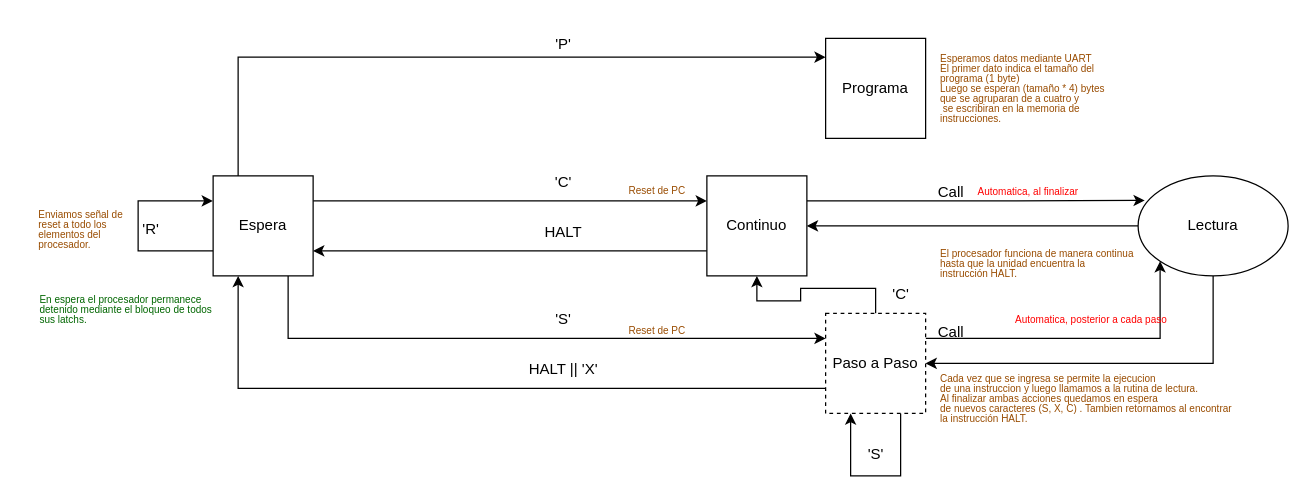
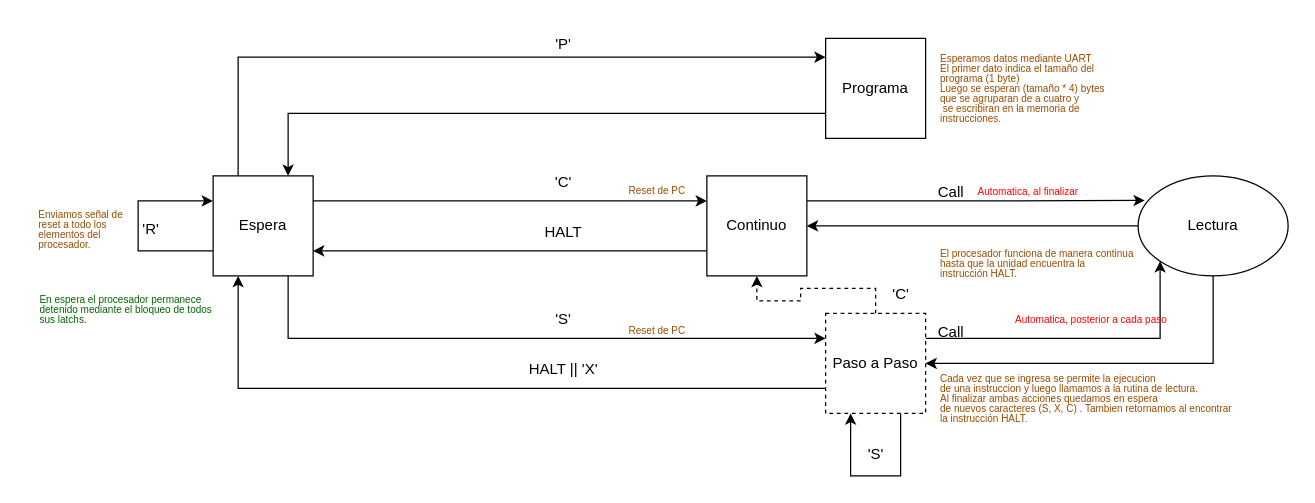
  <mxCell id="0" />
  <mxCell id="1" parent="0" />
  <mxCell id="2" style="edgeStyle=orthogonalEdgeStyle;rounded=0;orthogonalLoop=1;jettySize=auto;html=1;exitX=0.25;exitY=0;exitDx=0;exitDy=0;" edge="1" parent="1" source="6"><mxGeometry relative="1" as="geometry"><mxPoint x="660" y="45" as="targetPoint" /><Array as="points"><mxPoint x="190" y="45" /></Array></mxGeometry></mxCell>
  <mxCell id="3" style="edgeStyle=orthogonalEdgeStyle;rounded=0;orthogonalLoop=1;jettySize=auto;html=1;exitX=1;exitY=0.25;exitDx=0;exitDy=0;entryX=0;entryY=0.25;entryDx=0;entryDy=0;" edge="1" parent="1" source="6" target="11"><mxGeometry relative="1" as="geometry" /></mxCell>
  <mxCell id="4" style="edgeStyle=orthogonalEdgeStyle;rounded=0;orthogonalLoop=1;jettySize=auto;html=1;exitX=0.75;exitY=1;exitDx=0;exitDy=0;entryX=0;entryY=0.25;entryDx=0;entryDy=0;" edge="1" parent="1" source="6" target="15"><mxGeometry relative="1" as="geometry" /></mxCell>
  <mxCell id="5" style="edgeStyle=orthogonalEdgeStyle;rounded=0;orthogonalLoop=1;jettySize=auto;html=1;exitX=0;exitY=0.75;exitDx=0;exitDy=0;" edge="1" parent="1" source="6"><mxGeometry relative="1" as="geometry"><mxPoint x="169.793" y="160" as="targetPoint" /><Array as="points"><mxPoint x="110" y="200" /><mxPoint x="110" y="160" /></Array></mxGeometry></mxCell>
  <mxCell id="6" value="Espera" style="whiteSpace=wrap;html=1;aspect=fixed;" vertex="1" parent="1"><mxGeometry x="170" y="140" width="80" height="80" as="geometry" /></mxCell>
+ <mxCell id="7" style="edgeStyle=orthogonalEdgeStyle;rounded=0;orthogonalLoop=1;jettySize=auto;html=1;exitX=0;exitY=0.75;exitDx=0;exitDy=0;entryX=0.75;entryY=0;entryDx=0;entryDy=0;" edge="1" parent="1" source="8" target="6"><mxGeometry relative="1" as="geometry"><Array as="points"><mxPoint x="230" y="90" /></Array></mxGeometry></mxCell>
  <mxCell id="8" value="Programa" style="whiteSpace=wrap;html=1;aspect=fixed;" vertex="1" parent="1"><mxGeometry x="660" y="30" width="80" height="80" as="geometry" /></mxCell>
  <mxCell id="9" style="edgeStyle=orthogonalEdgeStyle;rounded=0;orthogonalLoop=1;jettySize=auto;html=1;exitX=0;exitY=0.75;exitDx=0;exitDy=0;entryX=1;entryY=0.75;entryDx=0;entryDy=0;" edge="1" parent="1" source="11" target="6"><mxGeometry relative="1" as="geometry" /></mxCell>
  <mxCell id="10" style="edgeStyle=orthogonalEdgeStyle;rounded=0;orthogonalLoop=1;jettySize=auto;html=1;exitX=1;exitY=0.25;exitDx=0;exitDy=0;entryX=0.044;entryY=0.246;entryDx=0;entryDy=0;entryPerimeter=0;" edge="1" parent="1" source="11" target="23"><mxGeometry relative="1" as="geometry" /></mxCell>
  <mxCell id="11" value="Continuo" style="whiteSpace=wrap;html=1;aspect=fixed;" vertex="1" parent="1"><mxGeometry x="565" y="140" width="80" height="80" as="geometry" /></mxCell>
  <mxCell id="12" style="edgeStyle=orthogonalEdgeStyle;rounded=0;orthogonalLoop=1;jettySize=auto;html=1;exitX=0;exitY=0.75;exitDx=0;exitDy=0;entryX=0.25;entryY=1;entryDx=0;entryDy=0;" edge="1" parent="1" source="15" target="6"><mxGeometry relative="1" as="geometry" /></mxCell>
  <mxCell id="13" style="edgeStyle=orthogonalEdgeStyle;rounded=0;orthogonalLoop=1;jettySize=auto;html=1;exitX=1;exitY=0.25;exitDx=0;exitDy=0;entryX=0;entryY=1;entryDx=0;entryDy=0;" edge="1" parent="1" source="15" target="23"><mxGeometry relative="1" as="geometry" /></mxCell>
- <mxCell id="14" style="edgeStyle=orthogonalEdgeStyle;rounded=0;orthogonalLoop=1;jettySize=auto;html=1;exitX=0.5;exitY=0;exitDx=0;exitDy=0;entryX=0.5;entryY=1;entryDx=0;entryDy=0;" edge="1" parent="1" source="15" target="11"><mxGeometry relative="1" as="geometry" /></mxCell>
+ <mxCell id="14" style="edgeStyle=orthogonalEdgeStyle;rounded=0;orthogonalLoop=1;jettySize=auto;html=1;exitX=0.5;exitY=0;exitDx=0;exitDy=0;entryX=0.5;entryY=1;entryDx=0;entryDy=0;dashed=1;" edge="1" parent="1" source="15" target="11"><mxGeometry relative="1" as="geometry" /></mxCell>
  <mxCell id="15" value="Paso a Paso" style="whiteSpace=wrap;html=1;aspect=fixed;dashed=1;" vertex="1" parent="1"><mxGeometry x="660" y="250" width="80" height="80" as="geometry" /></mxCell>
  <mxCell id="16" value="'P'" style="text;html=1;align=center;verticalAlign=middle;resizable=0;points=[];autosize=1;strokeColor=none;fillColor=none;" vertex="1" parent="1"><mxGeometry x="430" y="20" width="40" height="30" as="geometry" /></mxCell>
  <mxCell id="17" value="'C'" style="text;html=1;align=center;verticalAlign=middle;resizable=0;points=[];autosize=1;strokeColor=none;fillColor=none;" vertex="1" parent="1"><mxGeometry x="430" y="130" width="40" height="30" as="geometry" /></mxCell>
  <mxCell id="18" value="HALT" style="text;html=1;align=center;verticalAlign=middle;resizable=0;points=[];autosize=1;strokeColor=none;fillColor=none;" vertex="1" parent="1"><mxGeometry x="425" y="170" width="50" height="30" as="geometry" /></mxCell>
  <mxCell id="19" value="'S'" style="text;html=1;align=center;verticalAlign=middle;resizable=0;points=[];autosize=1;strokeColor=none;fillColor=none;" vertex="1" parent="1"><mxGeometry x="430" y="240" width="40" height="30" as="geometry" /></mxCell>
  <mxCell id="20" value="HALT || 'X'" style="text;html=1;align=center;verticalAlign=middle;resizable=0;points=[];autosize=1;strokeColor=none;fillColor=none;" vertex="1" parent="1"><mxGeometry x="410" y="280" width="80" height="30" as="geometry" /></mxCell>
  <mxCell id="21" style="edgeStyle=orthogonalEdgeStyle;rounded=0;orthogonalLoop=1;jettySize=auto;html=1;exitX=0;exitY=0.5;exitDx=0;exitDy=0;entryX=1;entryY=0.5;entryDx=0;entryDy=0;" edge="1" parent="1" source="23" target="11"><mxGeometry relative="1" as="geometry" /></mxCell>
  <mxCell id="22" style="edgeStyle=orthogonalEdgeStyle;rounded=0;orthogonalLoop=1;jettySize=auto;html=1;exitX=0.5;exitY=1;exitDx=0;exitDy=0;entryX=1;entryY=0.5;entryDx=0;entryDy=0;" edge="1" parent="1" source="23" target="15"><mxGeometry relative="1" as="geometry" /></mxCell>
  <mxCell id="23" value="Lectura" style="ellipse;whiteSpace=wrap;html=1;" vertex="1" parent="1"><mxGeometry x="910" y="140" width="120" height="80" as="geometry" /></mxCell>
  <mxCell id="24" value="Call" style="text;html=1;align=center;verticalAlign=middle;resizable=0;points=[];autosize=1;strokeColor=none;fillColor=none;" vertex="1" parent="1"><mxGeometry x="740" y="138" width="40" height="30" as="geometry" /></mxCell>
  <mxCell id="25" value="'C'" style="text;html=1;align=center;verticalAlign=middle;resizable=0;points=[];autosize=1;strokeColor=none;fillColor=none;" vertex="1" parent="1"><mxGeometry x="700" y="220" width="40" height="30" as="geometry" /></mxCell>
  <mxCell id="26" value="Call" style="text;html=1;align=center;verticalAlign=middle;resizable=0;points=[];autosize=1;strokeColor=none;fillColor=none;" vertex="1" parent="1"><mxGeometry x="740" y="250" width="40" height="30" as="geometry" /></mxCell>
  <mxCell id="27" style="edgeStyle=orthogonalEdgeStyle;rounded=0;orthogonalLoop=1;jettySize=auto;html=1;exitX=0.75;exitY=1;exitDx=0;exitDy=0;entryX=0.25;entryY=1;entryDx=0;entryDy=0;" edge="1" parent="1" source="15" target="15"><mxGeometry relative="1" as="geometry"><Array as="points"><mxPoint x="720" y="380" /><mxPoint x="680" y="380" /></Array></mxGeometry></mxCell>
  <mxCell id="28" value="'S'" style="text;html=1;align=center;verticalAlign=middle;resizable=0;points=[];autosize=1;strokeColor=none;fillColor=none;" vertex="1" parent="1"><mxGeometry x="680" y="348" width="40" height="30" as="geometry" /></mxCell>
  <mxCell id="29" value="'R'" style="text;html=1;align=center;verticalAlign=middle;resizable=0;points=[];autosize=1;strokeColor=none;fillColor=none;" vertex="1" parent="1"><mxGeometry x="100" y="168" width="40" height="30" as="geometry" /></mxCell>
  <mxCell id="30" value="&lt;p style=&quot;text-align: justify; line-height: 0%; font-size: 8px;&quot;&gt;&lt;font color=&quot;#994c00&quot;&gt;Enviamos señal de&amp;nbsp;&lt;/font&gt;&lt;/p&gt;&lt;p style=&quot;text-align: justify; line-height: 0%; font-size: 8px;&quot;&gt;&lt;font color=&quot;#994c00&quot;&gt;reset a todo los&amp;nbsp;&lt;/font&gt;&lt;/p&gt;&lt;p style=&quot;text-align: justify; line-height: 0%; font-size: 8px;&quot;&gt;&lt;font color=&quot;#994c00&quot;&gt;elementos del&amp;nbsp;&amp;nbsp;&lt;/font&gt;&lt;/p&gt;&lt;p style=&quot;text-align: justify; line-height: 0%; font-size: 8px;&quot;&gt;&lt;font color=&quot;#994c00&quot;&gt;procesador.&lt;/font&gt;&lt;/p&gt;" style="text;html=1;align=center;verticalAlign=middle;resizable=0;points=[];autosize=1;strokeColor=none;fillColor=none;" vertex="1" parent="1"><mxGeometry x="20" y="158" width="90" height="50" as="geometry" /></mxCell>
  <mxCell id="31" value="&lt;p style=&quot;text-align: justify; line-height: 0%; font-size: 8px;&quot;&gt;&lt;font color=&quot;#994c00&quot;&gt;Esperamos datos mediante UART&lt;/font&gt;&lt;/p&gt;&lt;p style=&quot;text-align: justify; line-height: 0%; font-size: 8px;&quot;&gt;&lt;font color=&quot;#994c00&quot;&gt;El primer dato indica el tamaño&amp;nbsp;&lt;/font&gt;&lt;span style=&quot;color: rgb(153, 76, 0); background-color: initial;&quot;&gt;del&amp;nbsp;&lt;/span&gt;&lt;/p&gt;&lt;p style=&quot;text-align: justify; line-height: 0%; font-size: 8px;&quot;&gt;&lt;span style=&quot;color: rgb(153, 76, 0); background-color: initial;&quot;&gt;programa (1 byte)&lt;/span&gt;&lt;/p&gt;&lt;p style=&quot;text-align: justify; line-height: 0%; font-size: 8px;&quot;&gt;&lt;span style=&quot;color: rgb(153, 76, 0); background-color: initial;&quot;&gt;Luego se esperan (tamaño * 4) bytes&lt;/span&gt;&lt;/p&gt;&lt;p style=&quot;text-align: justify; line-height: 0%; font-size: 8px;&quot;&gt;&lt;span style=&quot;color: rgb(153, 76, 0); background-color: initial;&quot;&gt;que se agruparan de a cuatro y&amp;nbsp;&lt;/span&gt;&lt;/p&gt;&lt;p style=&quot;text-align: justify; line-height: 0%; font-size: 8px;&quot;&gt;&lt;span style=&quot;color: rgb(153, 76, 0); background-color: initial;&quot;&gt;&amp;nbsp;se escribiran en la memoria de&amp;nbsp;&lt;/span&gt;&lt;/p&gt;&lt;p style=&quot;text-align: justify; line-height: 0%; font-size: 8px;&quot;&gt;&lt;span style=&quot;color: rgb(153, 76, 0); background-color: initial;&quot;&gt;instrucciones.&lt;/span&gt;&lt;/p&gt;" style="text;html=1;align=left;verticalAlign=middle;resizable=0;points=[];autosize=1;strokeColor=none;fillColor=none;" vertex="1" parent="1"><mxGeometry x="750" y="30" width="160" height="80" as="geometry" /></mxCell>
  <mxCell id="32" value="&lt;p style=&quot;text-align: justify; line-height: 0%; font-size: 8px;&quot;&gt;&lt;font color=&quot;#006600&quot;&gt;En espera el procesador permanece&amp;nbsp;&lt;/font&gt;&lt;/p&gt;&lt;p style=&quot;text-align: justify; line-height: 0%; font-size: 8px;&quot;&gt;&lt;font color=&quot;#006600&quot;&gt;detenido mediante el bloqueo de todos&lt;/font&gt;&lt;/p&gt;&lt;p style=&quot;text-align: justify; line-height: 0%; font-size: 8px;&quot;&gt;&lt;font color=&quot;#006600&quot;&gt;sus latchs.&lt;/font&gt;&lt;/p&gt;" style="text;html=1;align=center;verticalAlign=middle;resizable=0;points=[];autosize=1;strokeColor=none;fillColor=none;" vertex="1" parent="1"><mxGeometry x="20" y="222" width="160" height="50" as="geometry" /></mxCell>
  <mxCell id="33" value="&lt;p style=&quot;text-align: justify; line-height: 0%; font-size: 8px;&quot;&gt;&lt;font color=&quot;#994c00&quot;&gt;El procesador funciona de manera continua&amp;nbsp;&lt;/font&gt;&lt;/p&gt;&lt;p style=&quot;text-align: justify; line-height: 0%; font-size: 8px;&quot;&gt;&lt;font color=&quot;#994c00&quot;&gt;hasta que la unidad encuentra la&amp;nbsp;&lt;/font&gt;&lt;/p&gt;&lt;p style=&quot;text-align: justify; line-height: 0%; font-size: 8px;&quot;&gt;&lt;font color=&quot;#994c00&quot;&gt;instrucción HALT.&lt;/font&gt;&lt;/p&gt;" style="text;html=1;align=left;verticalAlign=middle;resizable=0;points=[];autosize=1;strokeColor=none;fillColor=none;" vertex="1" parent="1"><mxGeometry x="750" y="188" width="175" height="44" as="geometry" /></mxCell>
  <mxCell id="34" value="&lt;p style=&quot;text-align: justify; line-height: 0%; font-size: 8px;&quot;&gt;&lt;font color=&quot;#ff0000&quot;&gt;Automatica, al finalizar&lt;/font&gt;&lt;/p&gt;" style="text;html=1;align=left;verticalAlign=middle;resizable=0;points=[];autosize=1;strokeColor=none;fillColor=none;" vertex="1" parent="1"><mxGeometry x="780" y="139" width="98" height="28" as="geometry" /></mxCell>
  <mxCell id="35" value="&lt;p style=&quot;text-align: justify; line-height: 0%; font-size: 8px;&quot;&gt;&lt;font color=&quot;#ff0000&quot;&gt;Automatica, posterior a cada paso&lt;/font&gt;&lt;/p&gt;" style="text;html=1;align=left;verticalAlign=middle;resizable=0;points=[];autosize=1;strokeColor=none;fillColor=none;" vertex="1" parent="1"><mxGeometry x="810" y="241" width="139" height="28" as="geometry" /></mxCell>
  <mxCell id="36" value="&lt;p style=&quot;text-align: justify; line-height: 0%; font-size: 8px;&quot;&gt;&lt;span style=&quot;color: rgb(153, 76, 0); background-color: initial;&quot;&gt;Cada vez que se ingresa se permite la ejecucion&lt;/span&gt;&lt;br&gt;&lt;/p&gt;&lt;p style=&quot;text-align: justify; line-height: 0%; font-size: 8px;&quot;&gt;&lt;font color=&quot;#994c00&quot;&gt;de una instruccion&amp;nbsp;&lt;/font&gt;&lt;span style=&quot;color: rgb(153, 76, 0); background-color: initial;&quot;&gt;y luego llamamos a la rutina de lectura.&lt;/span&gt;&lt;/p&gt;&lt;p style=&quot;text-align: justify; line-height: 0%; font-size: 8px;&quot;&gt;&lt;span style=&quot;color: rgb(153, 76, 0); background-color: initial;&quot;&gt;Al finalizar ambas acciones quedamos en espera&lt;/span&gt;&lt;/p&gt;&lt;p style=&quot;text-align: justify; line-height: 0%; font-size: 8px;&quot;&gt;&lt;span style=&quot;color: rgb(153, 76, 0); background-color: initial;&quot;&gt;de nuevos caracteres (S, X, C) . Tambien retornamos al encontrar&lt;/span&gt;&lt;/p&gt;&lt;p style=&quot;text-align: justify; line-height: 0%; font-size: 8px;&quot;&gt;&lt;span style=&quot;color: rgb(153, 76, 0); background-color: initial;&quot;&gt;la instrucción HALT.&lt;/span&gt;&lt;/p&gt;" style="text;html=1;align=left;verticalAlign=middle;resizable=0;points=[];autosize=1;strokeColor=none;fillColor=none;" vertex="1" parent="1"><mxGeometry x="750" y="288" width="251" height="60" as="geometry" /></mxCell>
  <mxCell id="37" value="&lt;p style=&quot;text-align: justify; line-height: 0%; font-size: 8px;&quot;&gt;&lt;font color=&quot;#994c00&quot;&gt;Reset de PC&lt;/font&gt;&lt;/p&gt;" style="text;html=1;align=center;verticalAlign=middle;resizable=0;points=[];autosize=1;strokeColor=none;fillColor=none;" vertex="1" parent="1"><mxGeometry x="493" y="138" width="63" height="28" as="geometry" /></mxCell>
  <mxCell id="38" value="&lt;p style=&quot;text-align: justify; line-height: 0%; font-size: 8px;&quot;&gt;&lt;font color=&quot;#994c00&quot;&gt;Reset de PC&lt;/font&gt;&lt;/p&gt;" style="text;html=1;align=center;verticalAlign=middle;resizable=0;points=[];autosize=1;strokeColor=none;fillColor=none;" vertex="1" parent="1"><mxGeometry x="493" y="250" width="63" height="28" as="geometry" /></mxCell>
